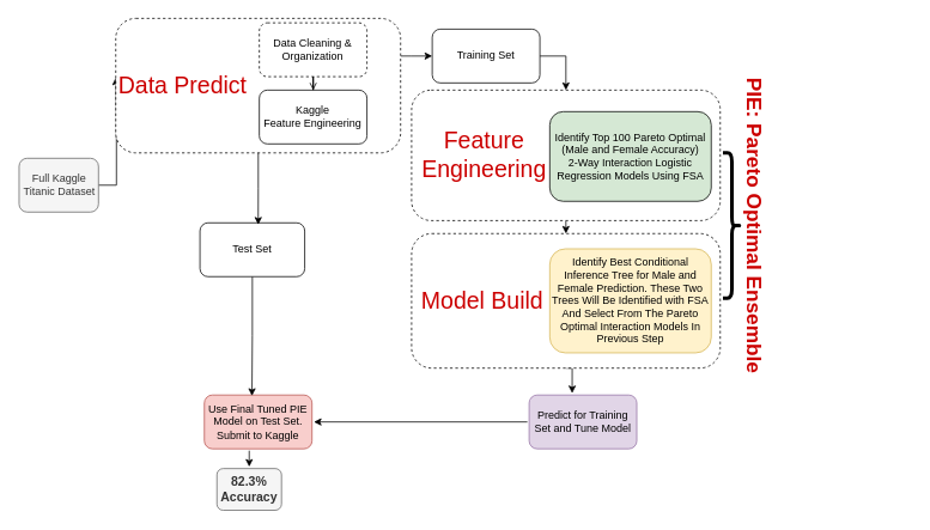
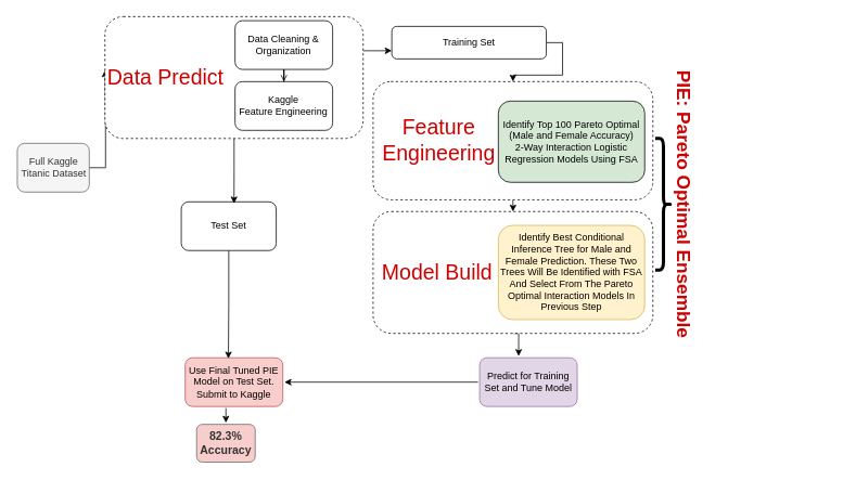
  <mxCell id="0" />
  <mxCell id="1" parent="0" />
  <mxCell id="2" style="edgeStyle=orthogonalEdgeStyle;rounded=0;orthogonalLoop=1;jettySize=auto;html=1;exitX=0.5;exitY=1;exitDx=0;exitDy=0;entryX=0.5;entryY=0;entryDx=0;entryDy=0;fontSize=14;fontColor=#CC0000;" edge="1" parent="1" source="3" target="25"><mxGeometry relative="1" as="geometry" /></mxCell>
  <mxCell id="3" value="" style="rounded=1;whiteSpace=wrap;html=1;dashed=1;" vertex="1" parent="1"><mxGeometry x="458" y="100" width="344" height="145.5" as="geometry" /></mxCell>
  <mxCell id="4" value="" style="edgeStyle=orthogonalEdgeStyle;rounded=0;orthogonalLoop=1;jettySize=auto;html=1;fontSize=14;fontColor=#CC0000;exitX=1;exitY=0.5;exitDx=0;exitDy=0;" edge="1" parent="1" source="7" target="3"><mxGeometry relative="1" as="geometry"><mxPoint x="629" y="92.75" as="sourcePoint" /></mxGeometry></mxCell>
  <mxCell id="5" value="" style="edgeStyle=orthogonalEdgeStyle;rounded=0;orthogonalLoop=1;jettySize=auto;html=1;" edge="1" parent="1" source="6"><mxGeometry relative="1" as="geometry"><mxPoint x="128.25" y="86" as="targetPoint" /></mxGeometry></mxCell>
  <mxCell id="6" value="Full Kaggle Titanic Dataset" style="rounded=1;whiteSpace=wrap;html=1;fillColor=#f5f5f5;strokeColor=#666666;fontColor=#333333;" vertex="1" parent="1"><mxGeometry x="20.5" y="176" width="88.5" height="60" as="geometry" /></mxCell>
- <mxCell id="7" value="Training Set" style="rounded=1;whiteSpace=wrap;html=1;" vertex="1" parent="1"><mxGeometry x="481" y="32" width="120" height="60" as="geometry" /></mxCell>
+ <mxCell id="7" value="Training Set" style="rounded=1;whiteSpace=wrap;html=1;" vertex="1" parent="1"><mxGeometry x="481" y="32" width="190" height="40" as="geometry" /></mxCell>
  <mxCell id="8" value="Identify Top 100 Pareto Optimal (Male and Female Accuracy)&lt;br&gt;2-Way Interaction Logistic Regression Models Using FSA" style="rounded=1;whiteSpace=wrap;html=1;fillColor=#d5e8d4;strokeColor=#000000;perimeterSpacing=2;shadow=0;glass=0;comic=0;gradientColor=none;strokeWidth=1;" vertex="1" parent="1"><mxGeometry x="612" y="124" width="180" height="100" as="geometry" /></mxCell>
  <mxCell id="9" value="" style="edgeStyle=orthogonalEdgeStyle;rounded=0;orthogonalLoop=1;jettySize=auto;html=1;fontSize=14;fontColor=#CC0000;entryX=1;entryY=0.5;entryDx=0;entryDy=0;" edge="1" parent="1" source="10" target="12"><mxGeometry relative="1" as="geometry"><mxPoint x="349" y="494" as="targetPoint" /></mxGeometry></mxCell>
  <mxCell id="10" value="Predict for Training Set and Tune Model" style="rounded=1;whiteSpace=wrap;html=1;fillColor=#e1d5e7;strokeColor=#9673a6;perimeterSpacing=2;shadow=0;glass=0;comic=0;" vertex="1" parent="1"><mxGeometry x="589" y="440" width="120" height="60" as="geometry" /></mxCell>
  <mxCell id="11" value="" style="edgeStyle=orthogonalEdgeStyle;rounded=0;orthogonalLoop=1;jettySize=auto;html=1;fontSize=14;fontColor=#CC0000;entryX=0.5;entryY=0;entryDx=0;entryDy=0;" edge="1" parent="1" source="12" target="13"><mxGeometry relative="1" as="geometry"><mxPoint x="287" y="578" as="targetPoint" /><Array as="points"><mxPoint x="277" y="512" /><mxPoint x="277" y="512" /></Array></mxGeometry></mxCell>
  <mxCell id="12" value="Use Final Tuned PIE Model on Test Set. Submit to Kaggle" style="rounded=1;whiteSpace=wrap;html=1;fillColor=#f8cecc;strokeColor=#b85450;perimeterSpacing=2;shadow=0;glass=0;comic=0;" vertex="1" parent="1"><mxGeometry x="227" y="440" width="120" height="60" as="geometry" /></mxCell>
- <mxCell id="13" value="82.3% Accuracy" style="rounded=1;whiteSpace=wrap;html=1;fillColor=#f5f5f5;strokeColor=#666666;perimeterSpacing=2;shadow=0;glass=0;comic=0;fontColor=#333333;fontStyle=1;fontSize=14;" vertex="1" parent="1"><mxGeometry x="241" y="522" width="72" height="46.5" as="geometry" /></mxCell>
+ <mxCell id="13" value="82.3% Accuracy" style="rounded=1;whiteSpace=wrap;html=1;fillColor=#f8cecc;strokeColor=#666666;perimeterSpacing=2;shadow=0;glass=0;comic=0;fontColor=#333333;fontStyle=1;fontSize=14;" vertex="1" parent="1"><mxGeometry x="241" y="522" width="72" height="46.5" as="geometry" /></mxCell>
  <mxCell id="14" value="" style="edgeStyle=orthogonalEdgeStyle;rounded=0;orthogonalLoop=1;jettySize=auto;html=1;fontSize=14;fontColor=#CC0000;entryX=0.444;entryY=0.047;entryDx=0;entryDy=0;entryPerimeter=0;" edge="1" parent="1" source="15" target="12"><mxGeometry relative="1" as="geometry"><mxPoint x="280.495" y="388" as="targetPoint" /></mxGeometry></mxCell>
  <mxCell id="15" value="Test Set" style="rounded=1;whiteSpace=wrap;html=1;" vertex="1" parent="1"><mxGeometry x="222.12" y="248" width="116.75" height="60" as="geometry" /></mxCell>
  <mxCell id="16" value="" style="edgeStyle=orthogonalEdgeStyle;rounded=0;orthogonalLoop=1;jettySize=auto;html=1;fontSize=14;fontColor=#CC0000;" edge="1" parent="1" source="18"><mxGeometry relative="1" as="geometry"><mxPoint x="287" y="250" as="targetPoint" /></mxGeometry></mxCell>
  <mxCell id="17" value="" style="edgeStyle=orthogonalEdgeStyle;rounded=0;orthogonalLoop=1;jettySize=auto;html=1;fontSize=14;fontColor=#CC0000;" edge="1" parent="1" source="18" target="7"><mxGeometry relative="1" as="geometry"><Array as="points"><mxPoint x="457" y="62" /><mxPoint x="457" y="62" /></Array></mxGeometry></mxCell>
  <mxCell id="18" value="" style="rounded=1;whiteSpace=wrap;html=1;dashed=1;" vertex="1" parent="1"><mxGeometry x="128.25" width="317.5" height="150" as="geometry" y="20" /></mxCell>
  <mxCell id="19" value="" style="edgeStyle=orthogonalEdgeStyle;rounded=0;orthogonalLoop=1;jettySize=auto;html=1;endArrow=open;" edge="1" parent="1" source="20" target="21"><mxGeometry relative="1" as="geometry" /></mxCell>
- <mxCell id="20" value="Data Cleaning &amp;amp; Organization" style="rounded=1;whiteSpace=wrap;html=1;dashed=1;" vertex="1" parent="1"><mxGeometry x="288.25" y="25" width="120" height="60" as="geometry" /></mxCell>
+ <mxCell id="20" value="Data Cleaning &amp;amp; Organization" style="rounded=1;whiteSpace=wrap;html=1;" vertex="1" parent="1"><mxGeometry x="288.25" y="25" width="120" height="60" as="geometry" /></mxCell>
  <mxCell id="21" value="Kaggle&lt;br&gt;Feature Engineering" style="rounded=1;whiteSpace=wrap;html=1;" vertex="1" parent="1"><mxGeometry x="288.25" y="100" width="120" height="60" as="geometry" /></mxCell>
  <mxCell id="22" value="Data Predict" style="text;html=1;strokeColor=none;fillColor=none;align=center;verticalAlign=middle;whiteSpace=wrap;rounded=0;shadow=0;glass=0;dashed=1;comic=0;fontColor=#CC0000;fontSize=26;" vertex="1" parent="1"><mxGeometry x="128.25" y="60" width="150" height="70" as="geometry" /></mxCell>
  <mxCell id="23" value="Feature Engineering" style="text;html=1;strokeColor=none;fillColor=none;align=center;verticalAlign=middle;whiteSpace=wrap;rounded=0;shadow=0;glass=0;dashed=1;comic=0;fontSize=26;fontColor=#CC0000;" vertex="1" parent="1"><mxGeometry x="464" y="105.25" width="150" height="135" as="geometry" /></mxCell>
  <mxCell id="24" style="edgeStyle=orthogonalEdgeStyle;rounded=0;orthogonalLoop=1;jettySize=auto;html=1;exitX=0.5;exitY=1;exitDx=0;exitDy=0;entryX=0.403;entryY=0;entryDx=0;entryDy=0;entryPerimeter=0;fontSize=14;fontColor=#CC0000;" edge="1" parent="1" source="25" target="10"><mxGeometry relative="1" as="geometry" /></mxCell>
  <mxCell id="25" value="" style="rounded=1;whiteSpace=wrap;html=1;dashed=1;" vertex="1" parent="1"><mxGeometry x="458" y="260" width="344" height="150" as="geometry" /></mxCell>
  <mxCell id="26" value="Identify Best Conditional Inference Tree for Male and Female Prediction. These Two Trees Will Be Identified with FSA And Select From The Pareto Optimal Interaction Models In Previous Step" style="rounded=1;whiteSpace=wrap;html=1;fillColor=#fff2cc;strokeColor=#d6b656;perimeterSpacing=2;shadow=0;glass=0;comic=0;strokeWidth=1;" vertex="1" parent="1"><mxGeometry x="612" y="277" width="180" height="116" as="geometry" /></mxCell>
  <mxCell id="27" value="Model Build" style="text;html=1;strokeColor=none;fillColor=none;align=center;verticalAlign=middle;whiteSpace=wrap;rounded=0;shadow=0;glass=0;dashed=1;comic=0;fontSize=26;fontColor=#CC0000;" vertex="1" parent="1"><mxGeometry x="462" y="267.5" width="150" height="135" as="geometry" /></mxCell>
  <mxCell id="28" value="" style="shape=curlyBracket;whiteSpace=wrap;html=1;rounded=1;shadow=0;glass=0;comic=0;strokeColor=#000000;strokeWidth=4;gradientColor=none;fontSize=14;fontColor=#CC0000;rotation=-180;" vertex="1" parent="1"><mxGeometry x="805" y="170" width="20" height="162" as="geometry" /></mxCell>
  <mxCell id="29" value="PIE: Pareto Optimal Ensemble" style="text;html=1;strokeColor=none;fillColor=none;align=center;verticalAlign=middle;whiteSpace=wrap;rounded=0;shadow=0;glass=0;comic=0;fontSize=23;fontColor=#CC0000;rotation=90;fontStyle=1" vertex="1" parent="1"><mxGeometry x="667" y="229.5" width="346.5" height="43" as="geometry" /></mxCell>
